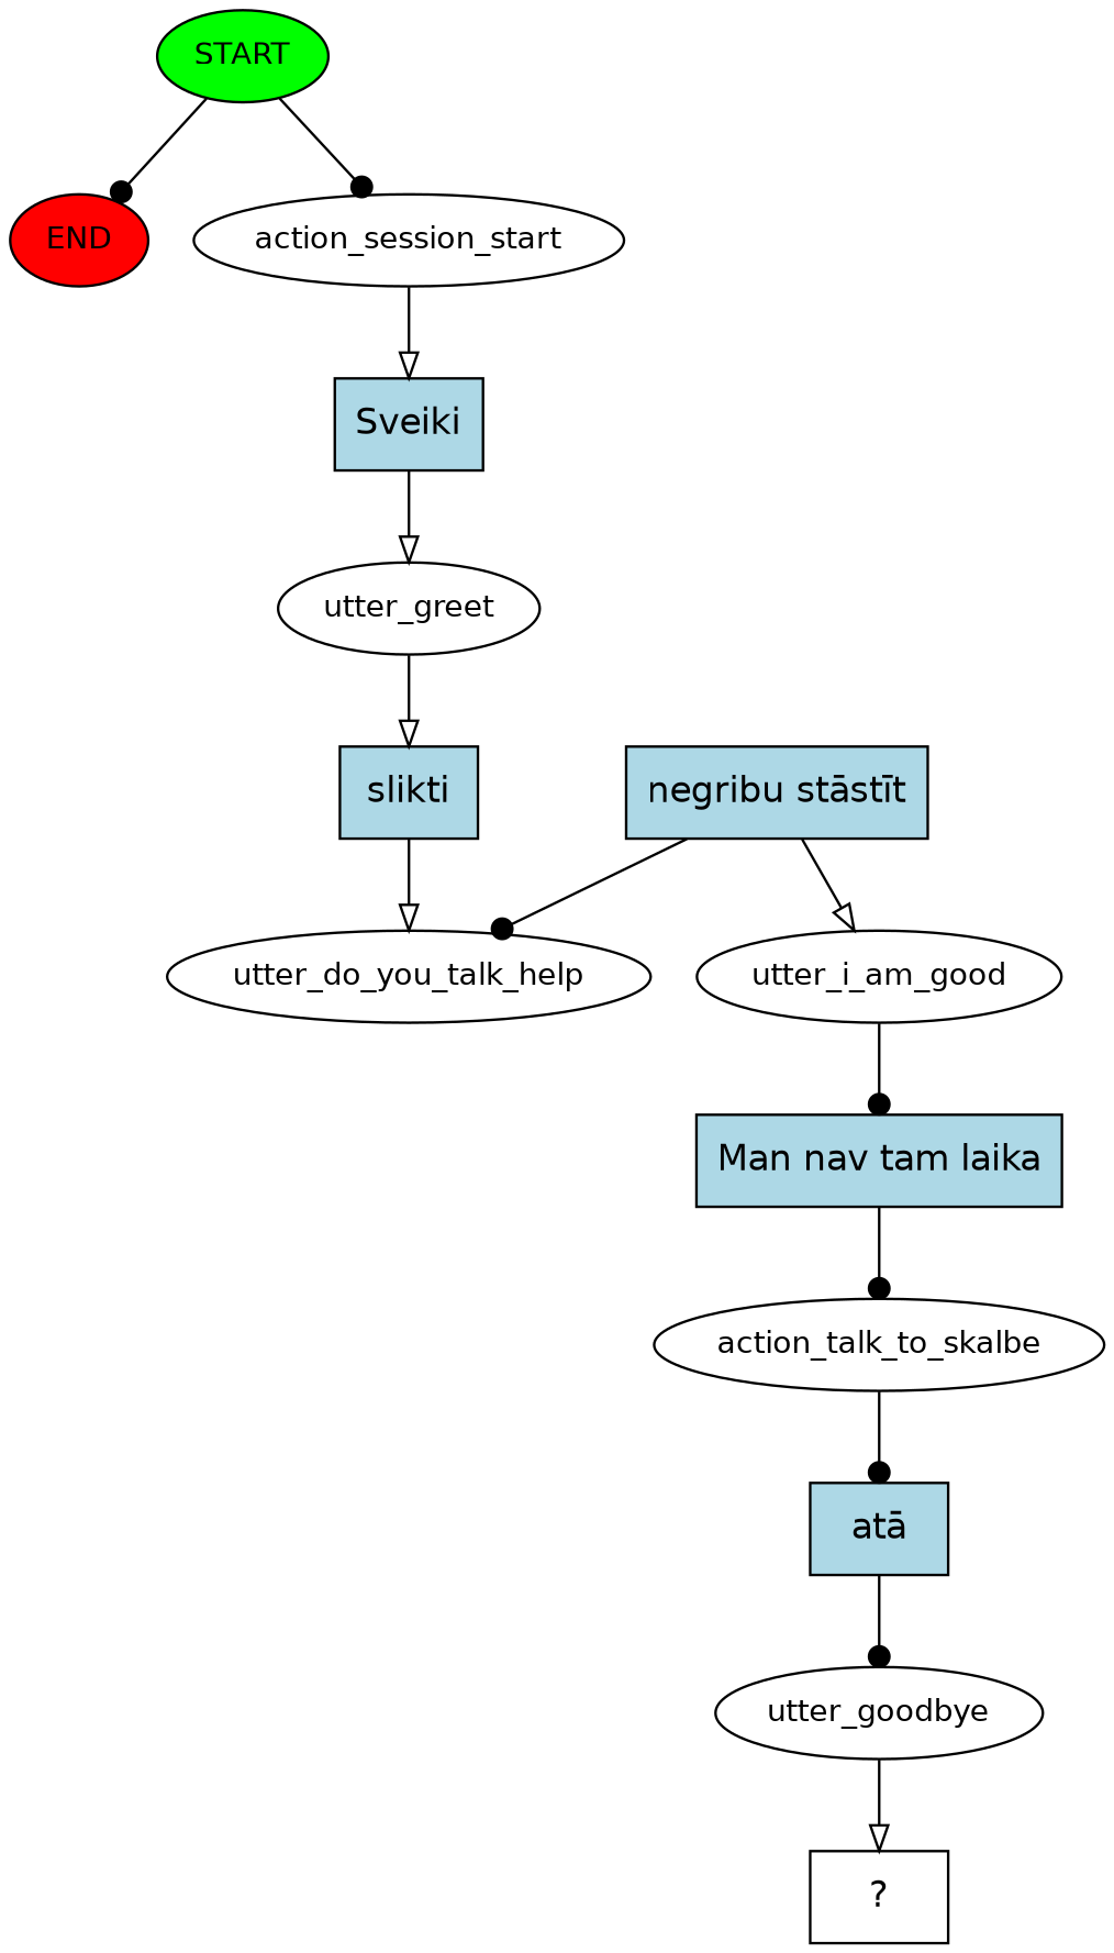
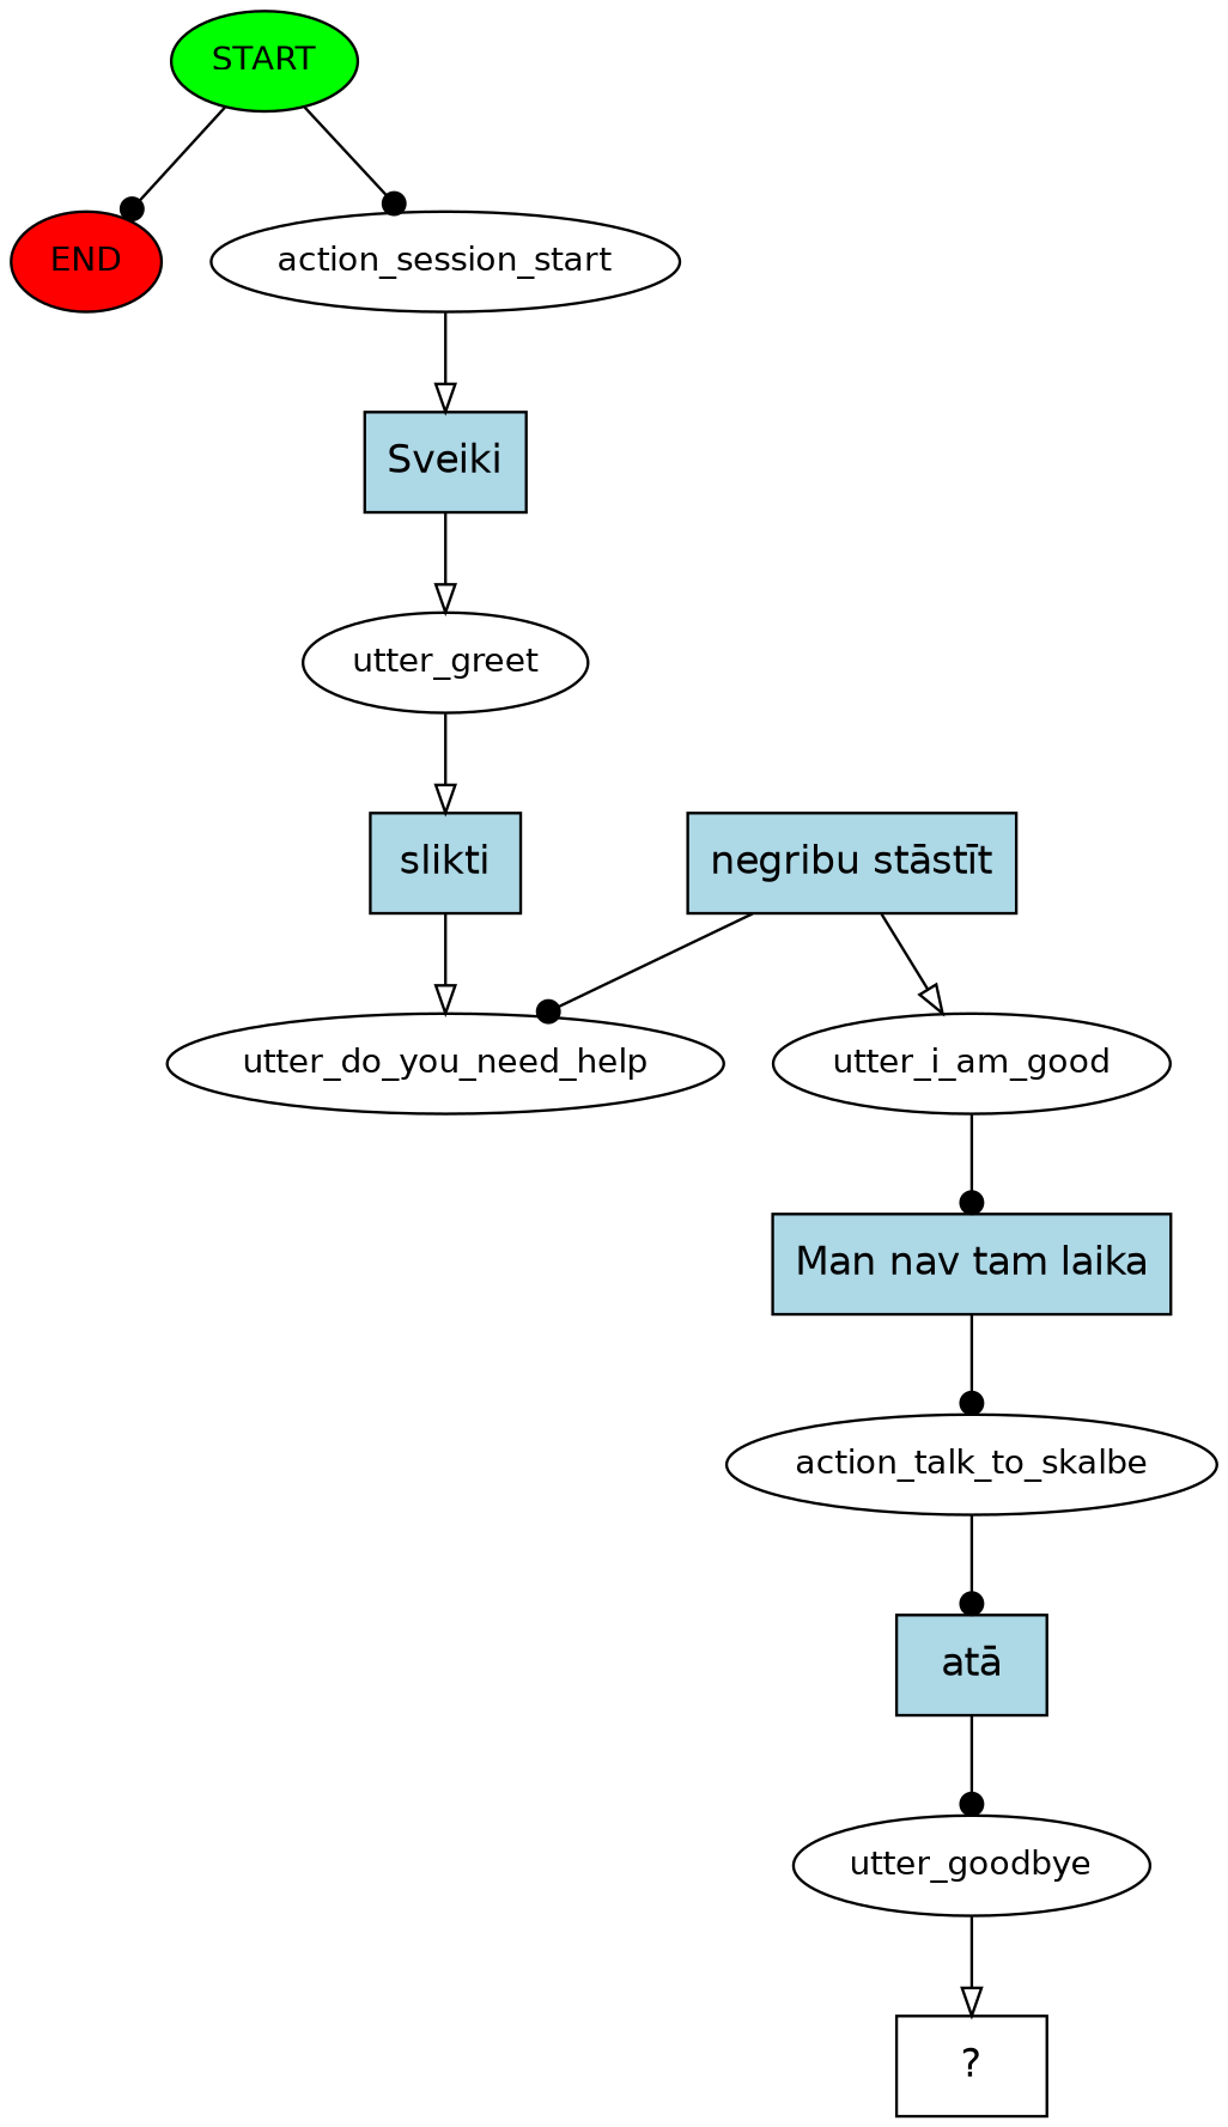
  digraph {
    fontname="DejaVu Sans"
    node [fontname="DejaVu Sans" fontsize=12]
    edge [arrowhead=dot fontname="DejaVu Sans"]
    n1 [fillcolor=green label=START style=filled]
    n2 [fillcolor=red label=END style=filled]
    n3 [label=action_session_start]
    n4 [fillcolor=lightblue label=Sveiki shape=rect style=filled fontsize=""]
    n5 [label=utter_greet]
    n6 [fillcolor=lightblue label=slikti shape=rect style=filled fontsize=""]
-   n7 [label=utter_do_you_talk_help]
+   n7 [label=utter_do_you_need_help]
    n8 [fillcolor=lightblue label="negribu stāstīt" shape=rect style=filled fontsize=""]
    n9 [label=utter_i_am_good]
    n10 [fillcolor=lightblue label="Man nav tam laika" shape=rect style=filled fontsize=""]
    n11 [label=action_talk_to_skalbe]
    n12 [fillcolor=lightblue label="atā" shape=rect style=filled fontsize=""]
    n13 [label=utter_goodbye]
    n14 [label="  ?  " shape=rect fontsize=""]
    n1 -> n2
    n1 -> n3
    n3 -> n4 [arrowhead=onormal]
    n4 -> n5 [arrowhead=onormal]
    n5 -> n6 [arrowhead=onormal]
    n6 -> n7 [arrowhead=onormal]
    n8 -> n7
    n8 -> n9 [arrowhead=onormal]
    n9 -> n10
    n10 -> n11
    n11 -> n12
    n12 -> n13
    n13 -> n14 [arrowhead=onormal]
  }
